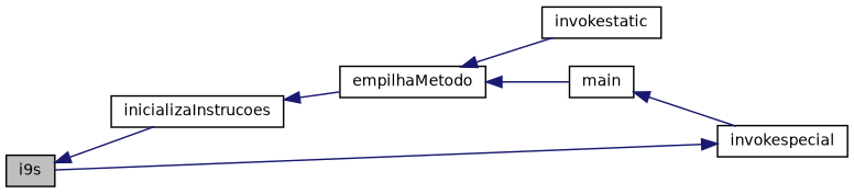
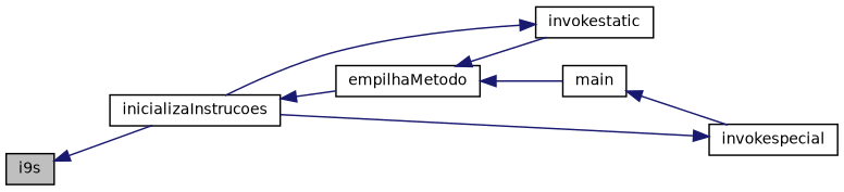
  digraph {
    rankdir=LR
    node [color=black fillcolor=white fontname=Helvetica fontsize=10 shape=record style=filled]
    edge [color=midnightblue dir=back fontname=Helvetica fontsize=10 labelfontname=Helvetica labelfontsize=10 style=solid]
    n1 [fillcolor=grey75 fontcolor=black height=0.2 label=i9s width=0.4]
    n2 [height=0.2 label=inicializaInstrucoes width=0.4]
    n3 [height=0.2 label=empilhaMetodo width=0.4]
    n4 [height=0.2 label=invokestatic width=0.4]
    n5 [height=0.2 label=main width=0.4]
    n6 [height=0.2 label=invokespecial width=0.4]
    n1 -> n2
    n2 -> n3
    n3 -> n4
    n3 -> n5
+   n4 -> n2
    n5 -> n6
-   n6 -> n1
+   n6 -> n2
  }
